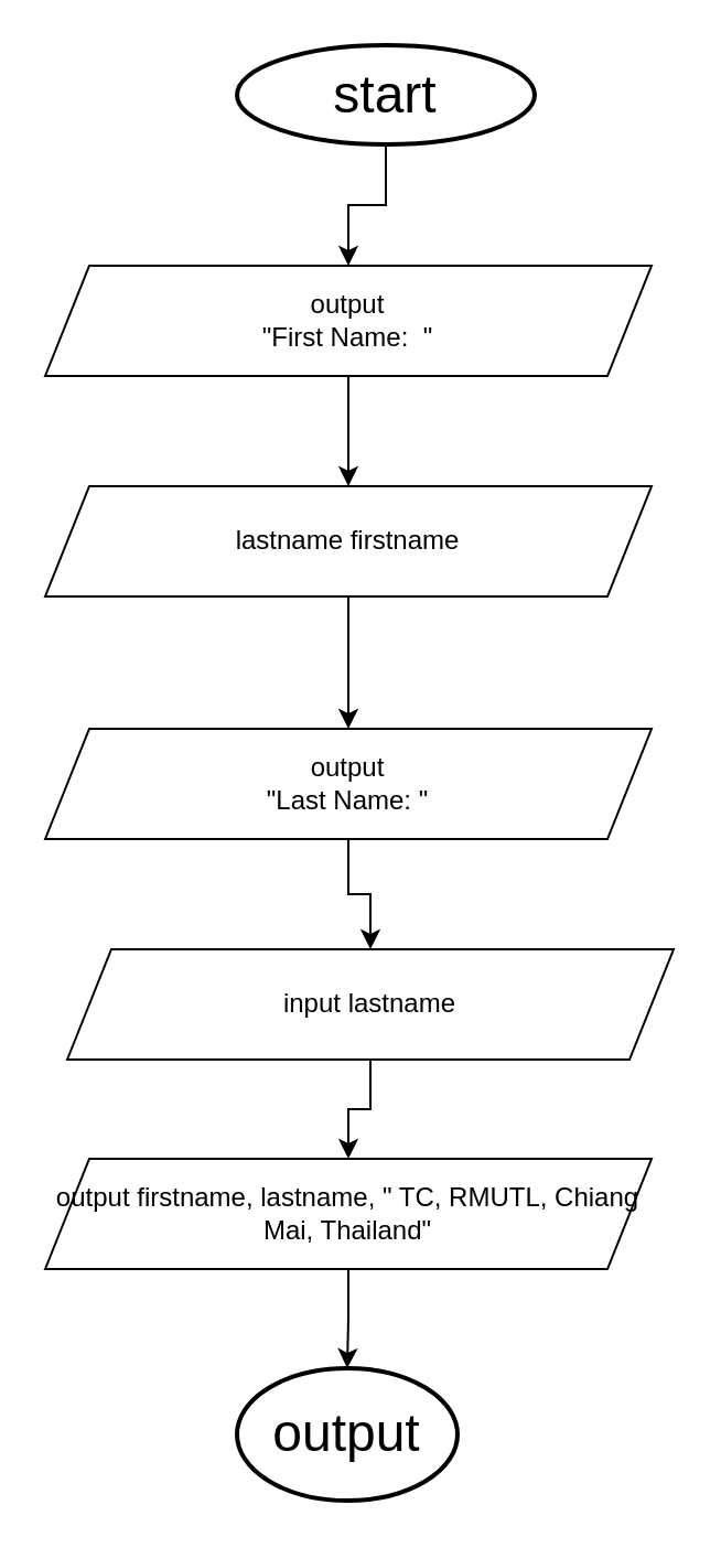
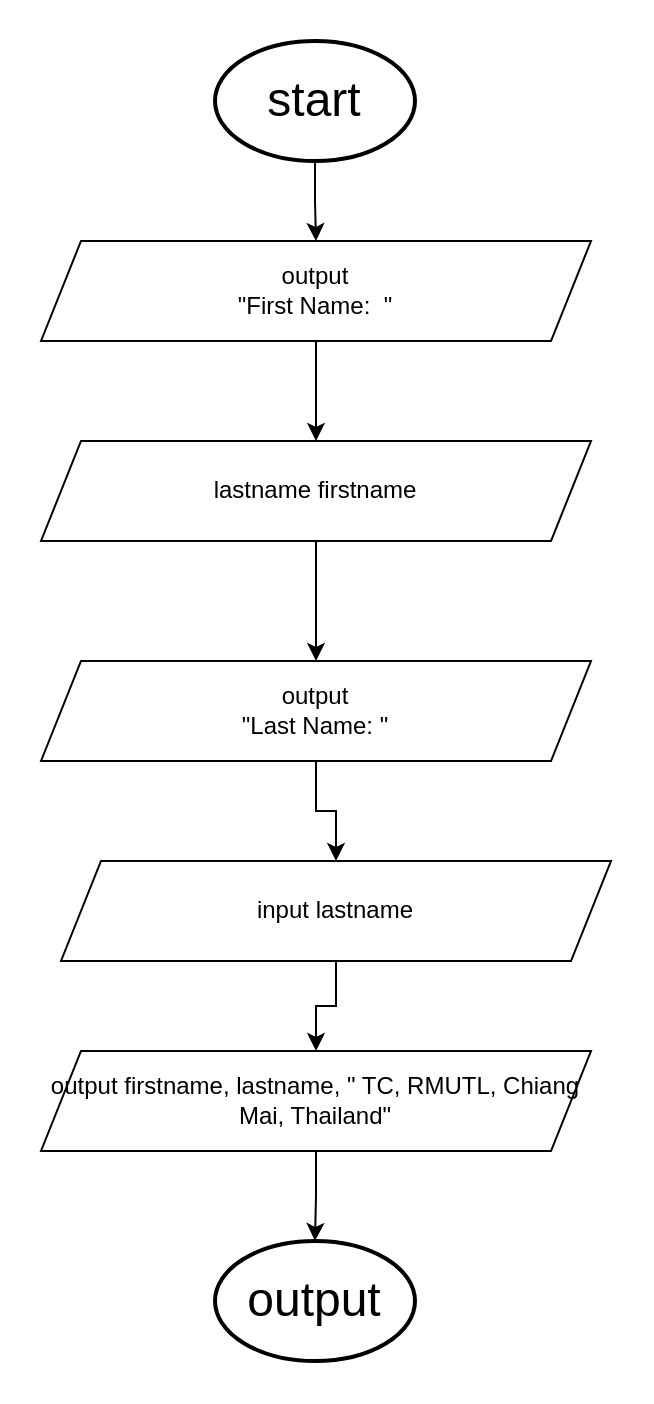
  <mxCell id="0" />
  <mxCell id="1" parent="0" />
  <mxCell id="2" style="edgeStyle=orthogonalEdgeStyle;rounded=0;orthogonalLoop=1;jettySize=auto;html=1;entryX=0.5;entryY=0;entryDx=0;entryDy=0;" edge="1" parent="1" source="3" target="10"><mxGeometry relative="1" as="geometry" /></mxCell>
- <mxCell id="3" value="&lt;font style=&quot;font-size: 24px;&quot;&gt;start&lt;/font&gt;" style="strokeWidth=2;html=1;shape=mxgraph.flowchart.start_1;whiteSpace=wrap;" vertex="1" parent="1"><mxGeometry x="107" y="20" width="135" height="45" as="geometry" /></mxCell>
+ <mxCell id="3" value="&lt;font style=&quot;font-size: 24px;&quot;&gt;start&lt;/font&gt;" style="strokeWidth=2;html=1;shape=mxgraph.flowchart.start_1;whiteSpace=wrap;" vertex="1" parent="1"><mxGeometry x="107" y="20" width="100" height="60" as="geometry" /></mxCell>
  <mxCell id="4" value="&lt;font style=&quot;font-size: 24px;&quot;&gt;output&lt;/font&gt;" style="strokeWidth=2;html=1;shape=mxgraph.flowchart.start_1;whiteSpace=wrap;" vertex="1" parent="1"><mxGeometry x="107" y="620" width="100" height="60" as="geometry" /></mxCell>
  <mxCell id="5" style="edgeStyle=orthogonalEdgeStyle;rounded=0;orthogonalLoop=1;jettySize=auto;html=1;entryX=0.5;entryY=0;entryDx=0;entryDy=0;" edge="1" parent="1" source="6" target="12"><mxGeometry relative="1" as="geometry" /></mxCell>
  <mxCell id="6" value="lastname firstname" style="shape=parallelogram;perimeter=parallelogramPerimeter;whiteSpace=wrap;html=1;fixedSize=1;" vertex="1" parent="1"><mxGeometry x="20" y="220" width="275" height="50" as="geometry" /></mxCell>
  <mxCell id="7" style="edgeStyle=orthogonalEdgeStyle;rounded=0;orthogonalLoop=1;jettySize=auto;html=1;entryX=0.5;entryY=0;entryDx=0;entryDy=0;" edge="1" parent="1" source="8" target="13"><mxGeometry relative="1" as="geometry" /></mxCell>
  <mxCell id="8" value="input lastname" style="shape=parallelogram;perimeter=parallelogramPerimeter;whiteSpace=wrap;html=1;fixedSize=1;" vertex="1" parent="1"><mxGeometry x="30" y="430" width="275" height="50" as="geometry" /></mxCell>
  <mxCell id="9" style="edgeStyle=orthogonalEdgeStyle;rounded=0;orthogonalLoop=1;jettySize=auto;html=1;entryX=0.5;entryY=0;entryDx=0;entryDy=0;" edge="1" parent="1" source="10" target="6"><mxGeometry relative="1" as="geometry" /></mxCell>
  <mxCell id="10" value="output&lt;br&gt;&quot;First Name:&amp;nbsp; &quot;" style="shape=parallelogram;perimeter=parallelogramPerimeter;whiteSpace=wrap;html=1;fixedSize=1;" vertex="1" parent="1"><mxGeometry x="20" y="120" width="275" height="50" as="geometry" /></mxCell>
  <mxCell id="11" style="edgeStyle=orthogonalEdgeStyle;rounded=0;orthogonalLoop=1;jettySize=auto;html=1;entryX=0.5;entryY=0;entryDx=0;entryDy=0;" edge="1" parent="1" source="12" target="8"><mxGeometry relative="1" as="geometry" /></mxCell>
  <mxCell id="12" value="output&lt;br&gt;&quot;Last Name: &quot;" style="shape=parallelogram;perimeter=parallelogramPerimeter;whiteSpace=wrap;html=1;fixedSize=1;" vertex="1" parent="1"><mxGeometry x="20" y="330" width="275" height="50" as="geometry" /></mxCell>
  <mxCell id="13" value="output firstname, lastname, &quot; TC, RMUTL, Chiang Mai, Thailand&quot;" style="shape=parallelogram;perimeter=parallelogramPerimeter;whiteSpace=wrap;html=1;fixedSize=1;" vertex="1" parent="1"><mxGeometry x="20" y="525" width="275" height="50" as="geometry" /></mxCell>
  <mxCell id="14" style="edgeStyle=orthogonalEdgeStyle;rounded=0;orthogonalLoop=1;jettySize=auto;html=1;entryX=0.5;entryY=0;entryDx=0;entryDy=0;entryPerimeter=0;" edge="1" parent="1" source="13" target="4"><mxGeometry relative="1" as="geometry" /></mxCell>
